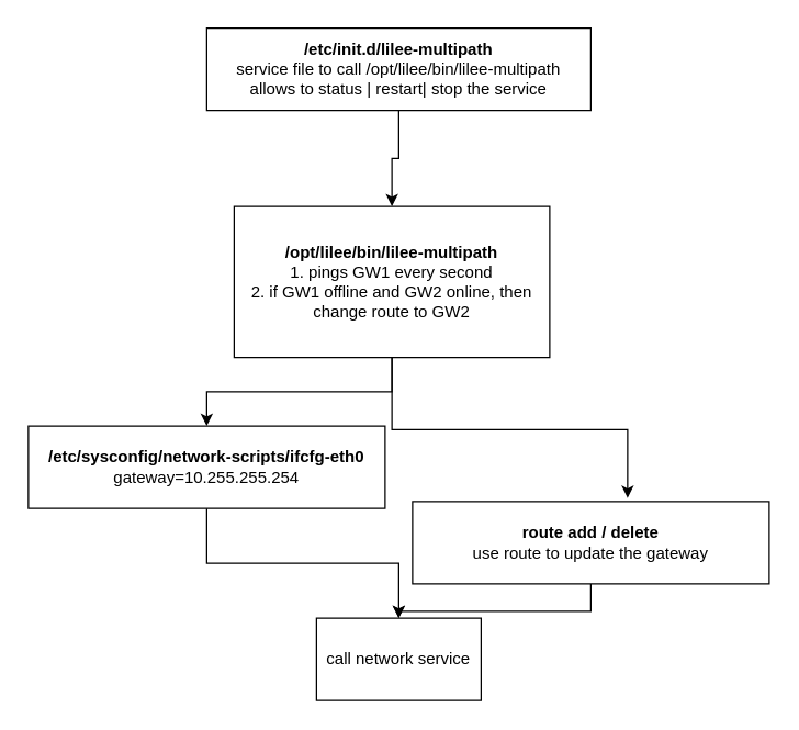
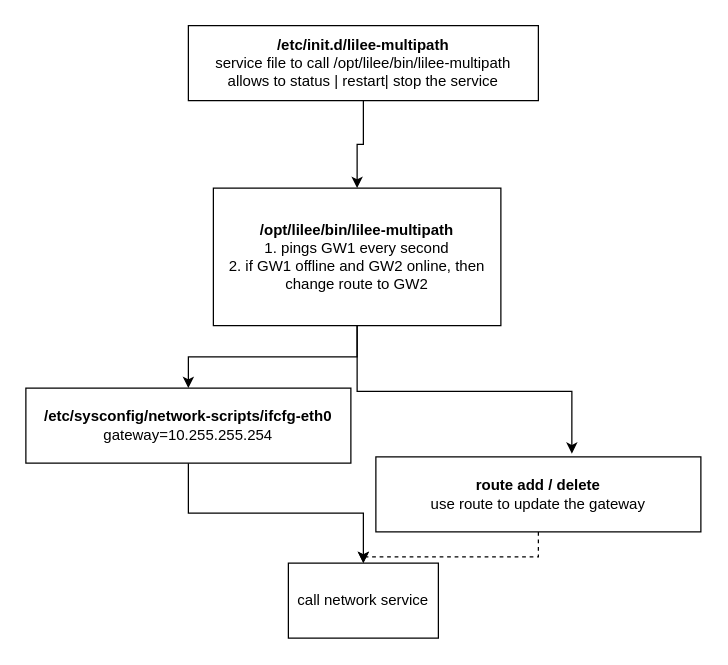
  <mxCell id="0" />
  <mxCell id="1" parent="0" />
  <mxCell id="2" value="" style="edgeStyle=orthogonalEdgeStyle;rounded=0;orthogonalLoop=1;jettySize=auto;html=1;" edge="1" parent="1" source="3" target="7"><mxGeometry relative="1" as="geometry" /></mxCell>
  <mxCell id="3" value="&lt;b&gt;/opt/lilee/bin/lilee-multipath&lt;/b&gt;&lt;br&gt;1. pings GW1 every second&lt;br&gt;2. if GW1 offline and GW2 online, then change route to GW2" style="whiteSpace=wrap;html=1;" vertex="1" parent="1"><mxGeometry x="170" y="150" width="230" height="110" as="geometry" /></mxCell>
  <mxCell id="4" value="" style="edgeStyle=orthogonalEdgeStyle;rounded=0;orthogonalLoop=1;jettySize=auto;html=1;" edge="1" parent="1" source="5" target="3"><mxGeometry relative="1" as="geometry" /></mxCell>
  <mxCell id="5" value="&lt;b&gt;/etc/init.d/lilee-multipath&lt;/b&gt;&lt;br&gt;service file to call /opt/lilee/bin/lilee-multipath&lt;br&gt;allows to status | restart| stop the service" style="whiteSpace=wrap;html=1;" vertex="1" parent="1"><mxGeometry x="150" y="20" width="280" height="60" as="geometry" /></mxCell>
  <mxCell id="6" value="" style="edgeStyle=orthogonalEdgeStyle;rounded=0;orthogonalLoop=1;jettySize=auto;html=1;" edge="1" parent="1" source="7" target="11"><mxGeometry relative="1" as="geometry" /></mxCell>
  <mxCell id="7" value="&lt;b&gt;/etc/sysconfig/network-scripts/ifcfg-eth0&lt;/b&gt;&lt;br&gt;gateway=10.255.255.254" style="whiteSpace=wrap;html=1;" vertex="1" parent="1"><mxGeometry x="20" y="310" width="260" height="60" as="geometry" /></mxCell>
- <mxCell id="8" value="" style="edgeStyle=orthogonalEdgeStyle;rounded=0;orthogonalLoop=1;jettySize=auto;html=1;" edge="1" parent="1" source="9" target="11"><mxGeometry relative="1" as="geometry" /></mxCell>
+ <mxCell id="8" value="" style="edgeStyle=orthogonalEdgeStyle;rounded=0;orthogonalLoop=1;jettySize=auto;html=1;dashed=1;" edge="1" parent="1" source="9" target="11"><mxGeometry relative="1" as="geometry" /></mxCell>
  <mxCell id="9" value="&lt;b&gt;route add / delete&lt;/b&gt;&lt;br&gt;use route to update the gateway" style="whiteSpace=wrap;html=1;" vertex="1" parent="1"><mxGeometry x="300" y="365" width="260" height="60" as="geometry" /></mxCell>
  <mxCell id="10" value="" style="edgeStyle=orthogonalEdgeStyle;rounded=0;orthogonalLoop=1;jettySize=auto;html=1;entryX=0.603;entryY=-0.043;entryDx=0;entryDy=0;entryPerimeter=0;exitX=0.5;exitY=1;exitDx=0;exitDy=0;" edge="1" parent="1" source="3" target="9"><mxGeometry relative="1" as="geometry"><mxPoint x="295" y="270" as="sourcePoint" /><mxPoint x="160" y="320" as="targetPoint" /></mxGeometry></mxCell>
  <mxCell id="11" value="call network service" style="whiteSpace=wrap;html=1;" vertex="1" parent="1"><mxGeometry x="230" y="450" width="120" height="60" as="geometry" /></mxCell>
